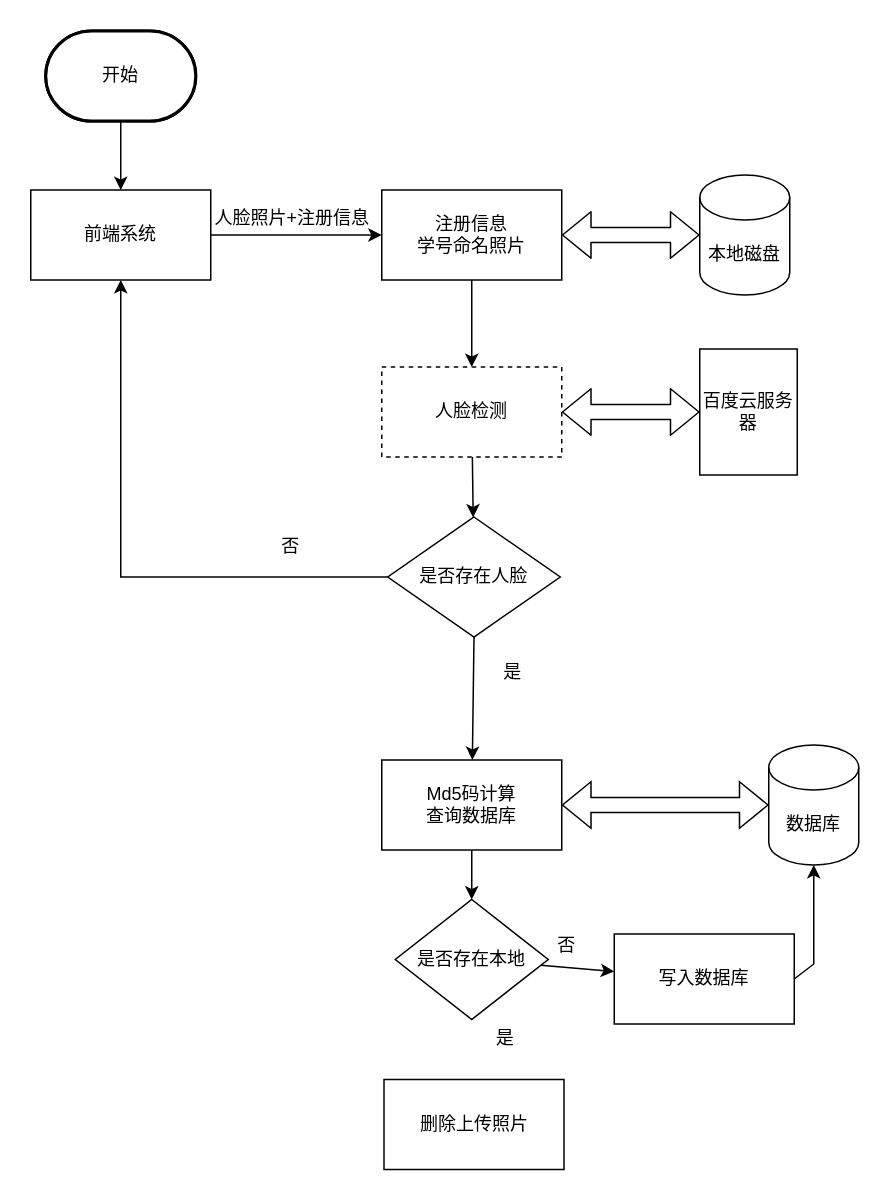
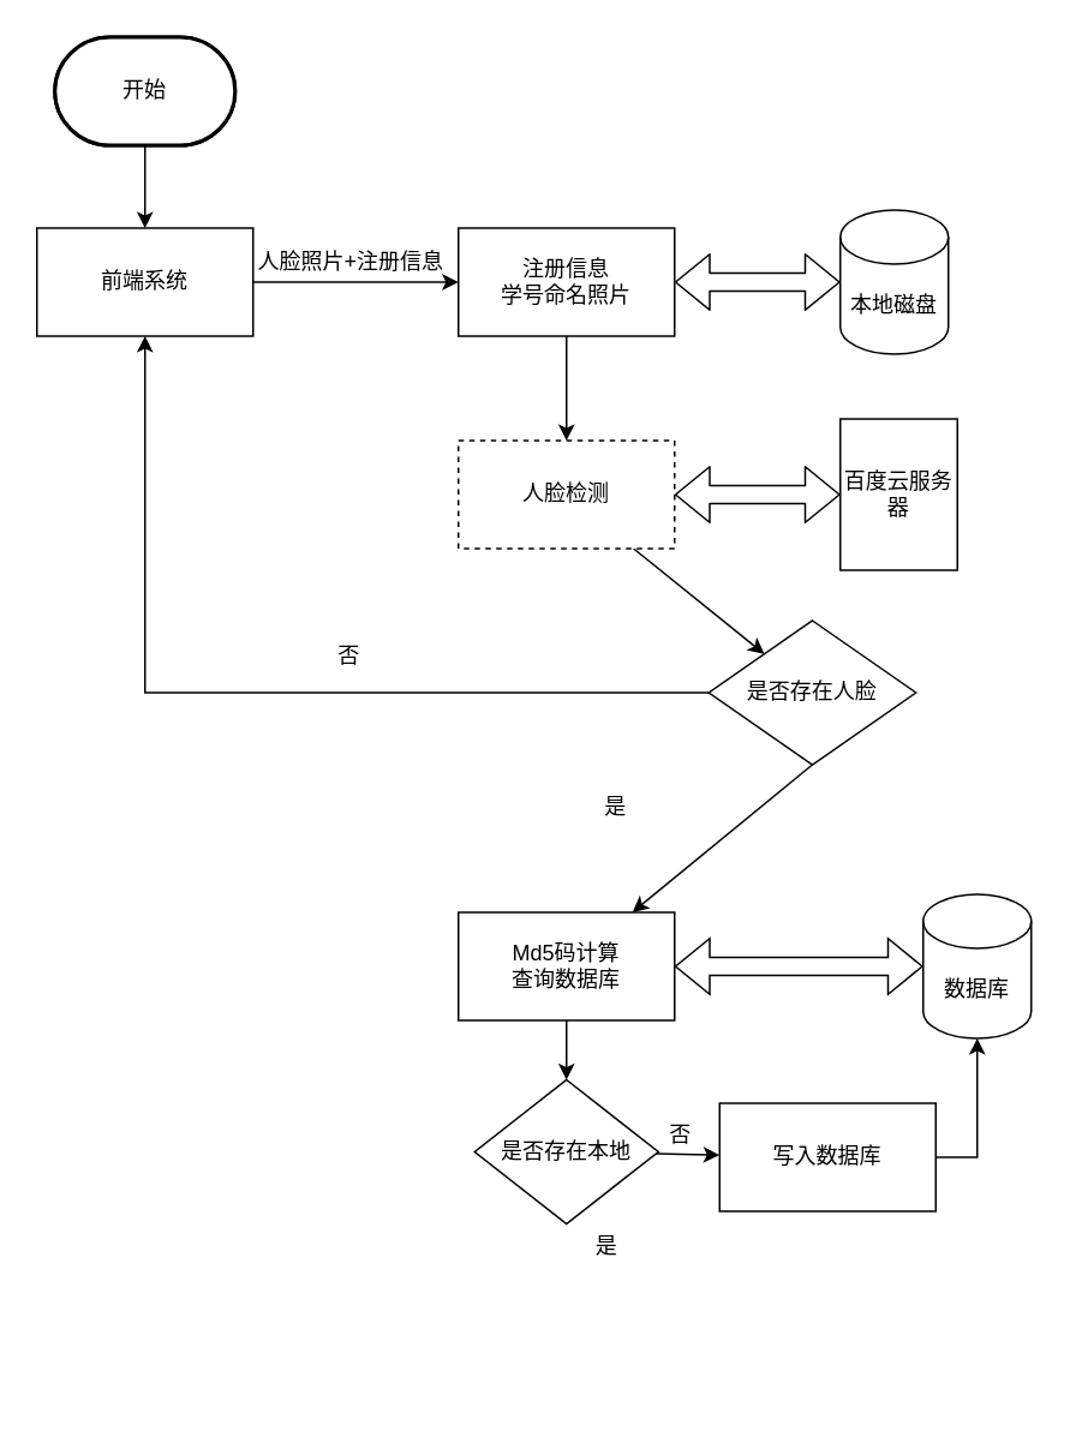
  <mxCell id="0" />
  <mxCell id="1" parent="0" />
  <mxCell id="2" value="" style="edgeStyle=none;html=1;strokeColor=#000000;" parent="1" source="3" target="5" edge="1"><mxGeometry relative="1" as="geometry" /></mxCell>
  <mxCell id="3" value="前端系统" style="rounded=0;whiteSpace=wrap;html=1;" parent="1" vertex="1"><mxGeometry x="20" y="126" width="120" height="60" as="geometry" /></mxCell>
  <mxCell id="4" value="" style="edgeStyle=none;html=1;strokeColor=#000000;fontColor=#000000;" parent="1" source="5" target="12" edge="1"><mxGeometry relative="1" as="geometry" /></mxCell>
  <mxCell id="5" value="注册信息&lt;br&gt;学号命名照片" style="whiteSpace=wrap;html=1;rounded=0;" parent="1" vertex="1"><mxGeometry x="254" y="126" width="120" height="60" as="geometry" /></mxCell>
  <mxCell id="6" value="&lt;font color=&quot;#000000&quot;&gt;人脸照片+注册信息&lt;/font&gt;" style="text;html=1;align=center;verticalAlign=middle;resizable=0;points=[];autosize=1;strokeColor=none;fillColor=none;" parent="1" vertex="1"><mxGeometry x="133" y="132" width="121" height="26" as="geometry" /></mxCell>
  <mxCell id="7" value="本地磁盘" style="shape=cylinder3;whiteSpace=wrap;html=1;boundedLbl=1;backgroundOutline=1;size=15;fontColor=#000000;" parent="1" vertex="1"><mxGeometry x="466" y="116" width="60" height="80" as="geometry" /></mxCell>
  <mxCell id="8" value="" style="shape=flexArrow;endArrow=classic;startArrow=classic;html=1;strokeColor=#000000;fontColor=#000000;exitX=1;exitY=0.5;exitDx=0;exitDy=0;" parent="1" source="5" target="7" edge="1"><mxGeometry width="100" height="100" relative="1" as="geometry"><mxPoint x="407" y="240" as="sourcePoint" /><mxPoint x="507" y="140" as="targetPoint" /></mxGeometry></mxCell>
  <mxCell id="9" value="" style="edgeStyle=none;rounded=0;html=1;strokeColor=#000000;fontColor=#000000;" parent="1" source="10" target="23" edge="1"><mxGeometry relative="1" as="geometry" /></mxCell>
  <mxCell id="10" value="Md5码计算&lt;br&gt;查询数据库" style="whiteSpace=wrap;html=1;rounded=0;" parent="1" vertex="1"><mxGeometry x="254" y="506" width="120" height="60" as="geometry" /></mxCell>
  <mxCell id="11" value="" style="edgeStyle=none;html=1;strokeColor=#000000;fontColor=#000000;" parent="1" source="12" target="17" edge="1"><mxGeometry relative="1" as="geometry" /></mxCell>
  <mxCell id="12" value="人脸检测" style="whiteSpace=wrap;html=1;rounded=0;dashed=1;" parent="1" vertex="1"><mxGeometry x="254" y="244" width="120" height="60" as="geometry" /></mxCell>
  <mxCell id="13" value="百度云服务器" style="rounded=0;whiteSpace=wrap;html=1;fontColor=#000000;" parent="1" vertex="1"><mxGeometry x="466" y="232" width="65" height="84" as="geometry" /></mxCell>
  <mxCell id="14" value="" style="shape=flexArrow;endArrow=classic;startArrow=classic;html=1;strokeColor=#000000;fontColor=#000000;exitX=1;exitY=0.5;exitDx=0;exitDy=0;entryX=0;entryY=0.5;entryDx=0;entryDy=0;" parent="1" source="12" target="13" edge="1"><mxGeometry width="100" height="100" relative="1" as="geometry"><mxPoint x="378" y="365" as="sourcePoint" /><mxPoint x="478" y="274" as="targetPoint" /></mxGeometry></mxCell>
  <mxCell id="15" style="edgeStyle=none;html=1;exitX=0;exitY=0.5;exitDx=0;exitDy=0;entryX=0.5;entryY=1;entryDx=0;entryDy=0;strokeColor=#000000;fontColor=#000000;rounded=0;" parent="1" source="17" target="3" edge="1"><mxGeometry relative="1" as="geometry"><Array as="points"><mxPoint x="80" y="384" /></Array></mxGeometry></mxCell>
  <mxCell id="16" style="edgeStyle=none;rounded=0;html=1;exitX=0.5;exitY=1;exitDx=0;exitDy=0;strokeColor=#000000;fontColor=#000000;" parent="1" source="17" target="10" edge="1"><mxGeometry relative="1" as="geometry" /></mxCell>
- <mxCell id="17" value="是否存在人脸" style="rhombus;whiteSpace=wrap;html=1;rounded=0;" parent="1" vertex="1"><mxGeometry x="258" y="344" width="115" height="80" as="geometry" /></mxCell>
+ <mxCell id="17" value="是否存在人脸" style="rhombus;whiteSpace=wrap;html=1;rounded=0;" parent="1" vertex="1"><mxGeometry x="393" y="344" width="115" height="80" as="geometry" /></mxCell>
  <mxCell id="18" value="否" style="text;html=1;align=center;verticalAlign=middle;resizable=0;points=[];autosize=1;strokeColor=none;fillColor=none;fontColor=#000000;" parent="1" vertex="1"><mxGeometry x="178" y="351" width="30" height="26" as="geometry" /></mxCell>
  <mxCell id="19" value="是" style="text;html=1;align=center;verticalAlign=middle;resizable=0;points=[];autosize=1;strokeColor=none;fillColor=none;fontColor=#000000;" parent="1" vertex="1"><mxGeometry x="326" y="435" width="30" height="26" as="geometry" /></mxCell>
  <mxCell id="20" value="数据库" style="shape=cylinder3;whiteSpace=wrap;html=1;boundedLbl=1;backgroundOutline=1;size=15;fontColor=#000000;" parent="1" vertex="1"><mxGeometry x="512" y="496" width="60" height="80" as="geometry" /></mxCell>
  <mxCell id="21" value="" style="shape=flexArrow;endArrow=classic;startArrow=classic;html=1;rounded=0;strokeColor=#000000;fontColor=#000000;exitX=1;exitY=0.5;exitDx=0;exitDy=0;entryX=0;entryY=0.5;entryDx=0;entryDy=0;entryPerimeter=0;" parent="1" source="10" target="20" edge="1"><mxGeometry width="100" height="100" relative="1" as="geometry"><mxPoint x="359" y="624" as="sourcePoint" /><mxPoint x="459" y="524" as="targetPoint" /></mxGeometry></mxCell>
  <mxCell id="22" value="" style="edgeStyle=none;rounded=0;html=1;strokeColor=#000000;fontColor=#000000;" parent="1" source="23" target="27" edge="1"><mxGeometry relative="1" as="geometry" /></mxCell>
  <mxCell id="23" value="是否存在本地" style="rhombus;whiteSpace=wrap;html=1;rounded=0;" parent="1" vertex="1"><mxGeometry x="263" y="599" width="102" height="80" as="geometry" /></mxCell>
- <mxCell id="24" value="删除上传照片" style="whiteSpace=wrap;html=1;rounded=0;" parent="1" vertex="1"><mxGeometry x="255.5" y="719" width="120" height="60" as="geometry" /></mxCell>
  <mxCell id="25" value="是" style="text;html=1;align=center;verticalAlign=middle;resizable=0;points=[];autosize=1;strokeColor=none;fillColor=none;fontColor=#000000;" parent="1" vertex="1"><mxGeometry x="321" y="679" width="30" height="26" as="geometry" /></mxCell>
  <mxCell id="26" style="edgeStyle=none;rounded=0;html=1;exitX=1;exitY=0.5;exitDx=0;exitDy=0;strokeColor=#000000;fontColor=#000000;" parent="1" source="27" target="20" edge="1"><mxGeometry relative="1" as="geometry"><Array as="points"><mxPoint x="542" y="642" /></Array></mxGeometry></mxCell>
- <mxCell id="27" value="写入数据库" style="whiteSpace=wrap;html=1;rounded=0;" parent="1" vertex="1"><mxGeometry x="409" y="622" width="120" height="60" as="geometry" /></mxCell>
+ <mxCell id="27" value="写入数据库" style="whiteSpace=wrap;html=1;rounded=0;" parent="1" vertex="1"><mxGeometry x="399" y="612" width="120" height="60" as="geometry" /></mxCell>
  <mxCell id="28" value="否" style="text;html=1;align=center;verticalAlign=middle;resizable=0;points=[];autosize=1;strokeColor=none;fillColor=none;fontColor=#000000;" parent="1" vertex="1"><mxGeometry x="362" y="617" width="30" height="26" as="geometry" /></mxCell>
  <mxCell id="29" style="edgeStyle=none;html=1;exitX=0.5;exitY=1;exitDx=0;exitDy=0;exitPerimeter=0;entryX=0.5;entryY=0;entryDx=0;entryDy=0;strokeColor=#000000;" edge="1" parent="1" source="30" target="3"><mxGeometry relative="1" as="geometry" /></mxCell>
  <mxCell id="30" value="开始" style="strokeWidth=2;html=1;shape=mxgraph.flowchart.terminator;whiteSpace=wrap;" vertex="1" parent="1"><mxGeometry x="30" y="20" width="100" height="60" as="geometry" /></mxCell>
  <mxCell id="31" value="&lt;font color=&quot;#000000&quot;&gt;开始&lt;/font&gt;" style="strokeWidth=2;html=1;shape=mxgraph.flowchart.terminator;whiteSpace=wrap;" vertex="1" parent="1"><mxGeometry x="30" y="20" width="100" height="60" as="geometry" /></mxCell>
